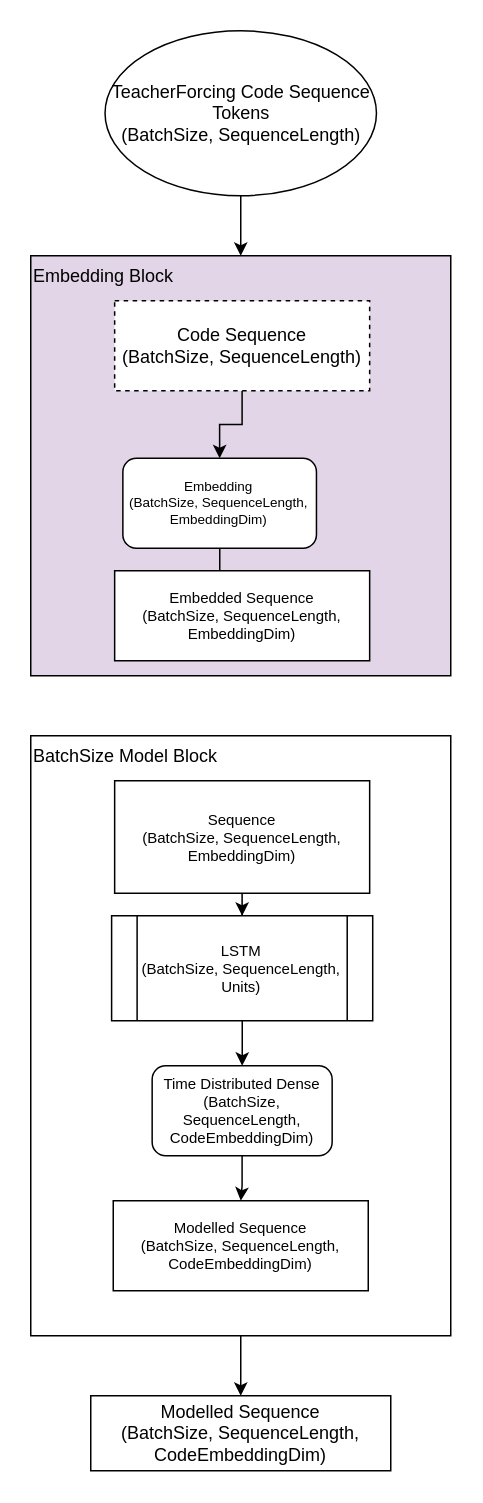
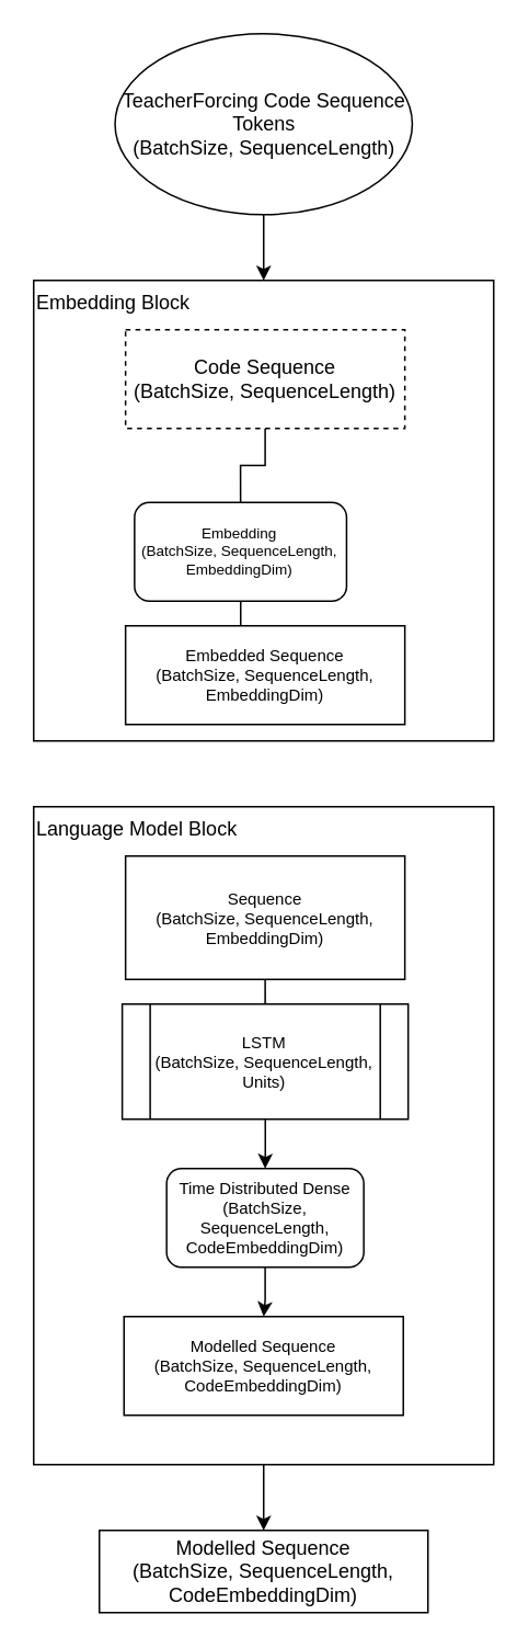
  <mxCell id="0" />
  <mxCell id="1" parent="0" />
- <mxCell id="2" value="Embedding Block" style="rounded=0;whiteSpace=wrap;html=1;verticalAlign=top;align=left;fillColor=#e1d5e7;" parent="1" vertex="1"><mxGeometry x="20" y="170" width="280" height="280" as="geometry" /></mxCell>
+ <mxCell id="2" value="Embedding Block" style="rounded=0;whiteSpace=wrap;html=1;verticalAlign=top;align=left;" parent="1" vertex="1"><mxGeometry x="20" y="170" width="280" height="280" as="geometry" /></mxCell>
  <mxCell id="3" style="edgeStyle=orthogonalEdgeStyle;rounded=0;orthogonalLoop=1;jettySize=auto;html=1;entryX=0.5;entryY=0;entryDx=0;entryDy=0;" parent="1" source="4" target="2" edge="1"><mxGeometry relative="1" as="geometry" /></mxCell>
  <mxCell id="4" value="TeacherForcing Code Sequence Tokens&lt;br&gt;(BatchSize, SequenceLength)" style="ellipse;whiteSpace=wrap;html=1;" parent="1" vertex="1"><mxGeometry x="69.53" y="20" width="180.94" height="110" as="geometry" /></mxCell>
- <mxCell id="5" style="edgeStyle=orthogonalEdgeStyle;rounded=0;orthogonalLoop=1;jettySize=auto;html=1;entryX=0.5;entryY=0;entryDx=0;entryDy=0;fontSize=9;" edge="1" parent="1" source="6" target="8"><mxGeometry relative="1" as="geometry" /></mxCell>
+ <mxCell id="5" style="edgeStyle=orthogonalEdgeStyle;rounded=0;orthogonalLoop=1;jettySize=auto;html=1;entryX=0.5;entryY=0;entryDx=0;entryDy=0;fontSize=9;endArrow=none;" edge="1" parent="1" source="6" target="8"><mxGeometry relative="1" as="geometry" /></mxCell>
  <mxCell id="6" value="Code Sequence&lt;br&gt;(BatchSize, SequenceLength)" style="rounded=0;whiteSpace=wrap;html=1;dashed=1;" vertex="1" parent="1"><mxGeometry x="75.94" y="200" width="170" height="60" as="geometry" /></mxCell>
  <mxCell id="7" style="edgeStyle=orthogonalEdgeStyle;rounded=0;orthogonalLoop=1;jettySize=auto;html=1;entryX=0.5;entryY=0;entryDx=0;entryDy=0;fontSize=10;" edge="1" parent="1" source="8" target="9"><mxGeometry relative="1" as="geometry" /></mxCell>
  <mxCell id="8" value="Embedding&lt;br style=&quot;font-size: 9px;&quot;&gt;(BatchSize, SequenceLength, EmbeddingDim)" style="rounded=1;whiteSpace=wrap;html=1;fontSize=9;" vertex="1" parent="1"><mxGeometry x="81.41" y="305" width="129.06" height="60" as="geometry" /></mxCell>
  <mxCell id="9" value="Embedded Sequence&lt;br style=&quot;font-size: 10px;&quot;&gt;(BatchSize, SequenceLength, EmbeddingDim)" style="rounded=0;whiteSpace=wrap;html=1;fontSize=10;" vertex="1" parent="1"><mxGeometry x="75.94" y="380" width="170" height="60" as="geometry" /></mxCell>
  <mxCell id="10" style="edgeStyle=orthogonalEdgeStyle;rounded=0;orthogonalLoop=1;jettySize=auto;html=1;entryX=0.5;entryY=0;entryDx=0;entryDy=0;fontSize=10;" edge="1" parent="1" source="11" target="19"><mxGeometry relative="1" as="geometry" /></mxCell>
- <mxCell id="11" value="BatchSize Model Block" style="rounded=0;whiteSpace=wrap;html=1;verticalAlign=top;align=left;" vertex="1" parent="1"><mxGeometry x="20" y="490" width="280" height="400" as="geometry" /></mxCell>
- <mxCell id="12" style="edgeStyle=orthogonalEdgeStyle;rounded=0;orthogonalLoop=1;jettySize=auto;html=1;entryX=0.5;entryY=0;entryDx=0;entryDy=0;fontSize=10;" edge="1" parent="1" source="13" target="15"><mxGeometry relative="1" as="geometry" /></mxCell>
+ <mxCell id="11" value="Language Model Block" style="rounded=0;whiteSpace=wrap;html=1;verticalAlign=top;align=left;" vertex="1" parent="1"><mxGeometry x="20" y="490" width="280" height="400" as="geometry" /></mxCell>
+ <mxCell id="12" style="edgeStyle=orthogonalEdgeStyle;rounded=0;orthogonalLoop=1;jettySize=auto;html=1;entryX=0.5;entryY=0;entryDx=0;entryDy=0;fontSize=10;endArrow=none;" edge="1" parent="1" source="13" target="15"><mxGeometry relative="1" as="geometry" /></mxCell>
  <mxCell id="13" value="Sequence&lt;br style=&quot;font-size: 10px;&quot;&gt;(BatchSize, SequenceLength, EmbeddingDim)" style="rounded=0;whiteSpace=wrap;html=1;fontSize=10;" vertex="1" parent="1"><mxGeometry x="75.94" y="520" width="170" height="75" as="geometry" /></mxCell>
  <mxCell id="14" style="edgeStyle=orthogonalEdgeStyle;rounded=0;orthogonalLoop=1;jettySize=auto;html=1;entryX=0.5;entryY=0;entryDx=0;entryDy=0;fontSize=10;" edge="1" parent="1" source="15" target="17"><mxGeometry relative="1" as="geometry" /></mxCell>
  <mxCell id="15" value="LSTM&lt;br&gt;(BatchSize, SequenceLength, Units)" style="shape=process;whiteSpace=wrap;html=1;backgroundOutline=1;fontSize=10;" vertex="1" parent="1"><mxGeometry x="73.91" y="610" width="174.06" height="70" as="geometry" /></mxCell>
  <mxCell id="16" style="edgeStyle=orthogonalEdgeStyle;rounded=0;orthogonalLoop=1;jettySize=auto;html=1;entryX=0.5;entryY=0;entryDx=0;entryDy=0;fontSize=10;" edge="1" parent="1" source="17" target="18"><mxGeometry relative="1" as="geometry" /></mxCell>
  <mxCell id="17" value="Time Distributed Dense&lt;br&gt;(BatchSize, SequenceLength, CodeEmbeddingDim)" style="rounded=1;whiteSpace=wrap;html=1;fontSize=10;" vertex="1" parent="1"><mxGeometry x="100.94" y="710" width="120" height="60" as="geometry" /></mxCell>
  <mxCell id="18" value="Modelled Sequence&lt;br style=&quot;font-size: 10px;&quot;&gt;(BatchSize, SequenceLength, CodeEmbeddingDim)" style="rounded=0;whiteSpace=wrap;html=1;fontSize=10;" vertex="1" parent="1"><mxGeometry x="75" y="800" width="170" height="60" as="geometry" /></mxCell>
  <mxCell id="19" value="Modelled Sequence&lt;br&gt;(BatchSize, SequenceLength, CodeEmbeddingDim)" style="rounded=0;whiteSpace=wrap;html=1;" vertex="1" parent="1"><mxGeometry x="60" y="930" width="200" height="50" as="geometry" /></mxCell>
